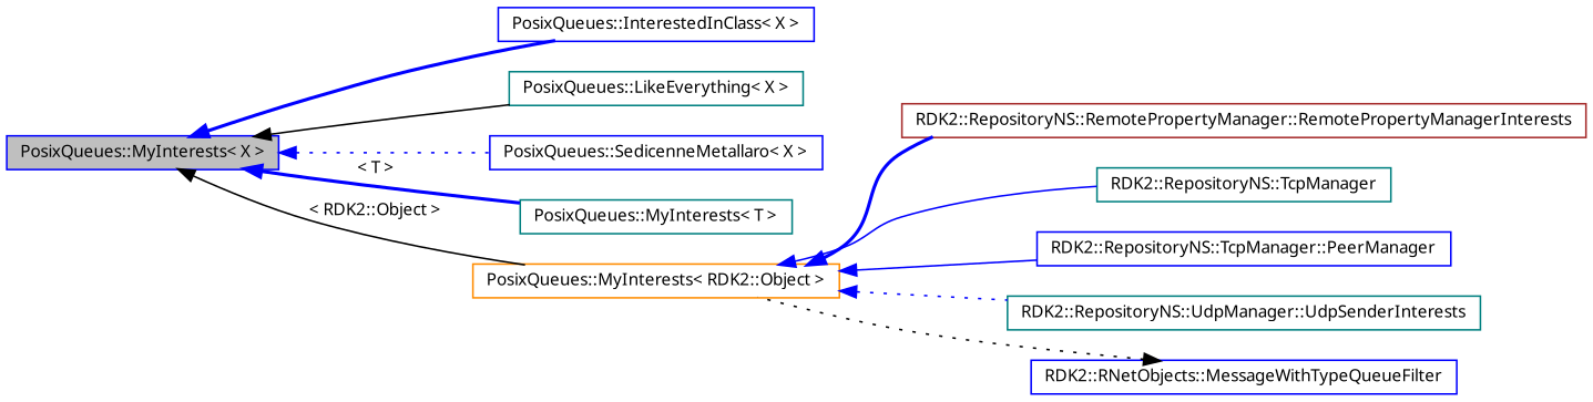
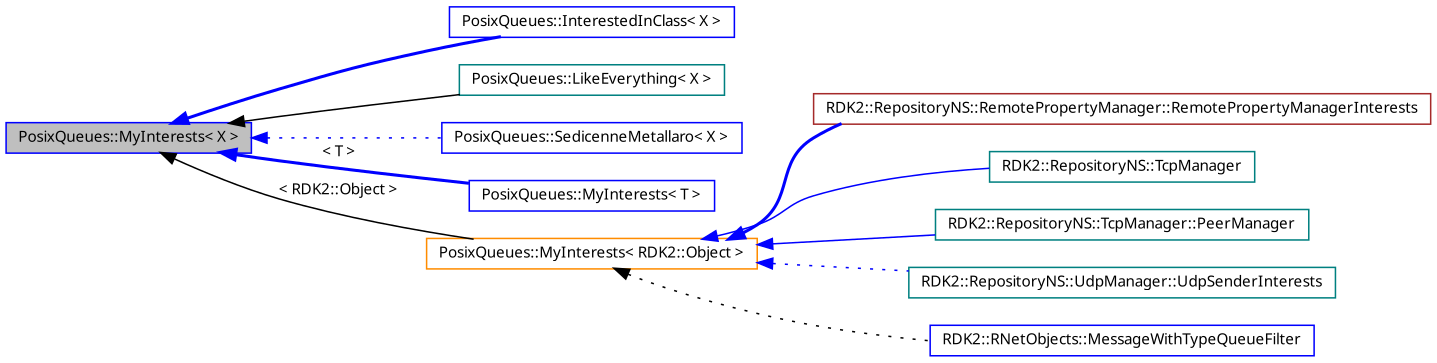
  digraph {
    rankdir=LR
    node [color=blue fillcolor=white fontname="FreeSans.ttf" fontsize=10 shape=record style=filled]
    edge [color=blue dir=back fontname="FreeSans.ttf" fontsize=10 labelfontname="FreeSans.ttf" labelfontsize=10 style=solid]
    n1 [fillcolor=grey75 fontcolor=black height=0.2 label="PosixQueues::MyInterests\< X \>" width=0.4]
    n2 [height=0.2 label="PosixQueues::InterestedInClass\< X \>" width=0.4]
    n3 [color=teal height=0.2 label="PosixQueues::LikeEverything\< X \>" width=0.4]
    n4 [height=0.2 label="PosixQueues::SedicenneMetallaro\< X \>" width=0.4]
-   n5 [color=teal height=0.2 label="PosixQueues::MyInterests\< T \>" width=0.4]
+   n5 [height=0.2 label="PosixQueues::MyInterests\< T \>" width=0.4]
    n6 [color=darkorange height=0.2 label="PosixQueues::MyInterests\< RDK2::Object \>" width=0.4]
    n7 [color=brown height=0.2 label="RDK2::RepositoryNS::RemotePropertyManager::RemotePropertyManagerInterests" width=0.4]
    n8 [color=teal height=0.2 label="RDK2::RepositoryNS::TcpManager" width=0.4]
-   n9 [height=0.2 label="RDK2::RepositoryNS::TcpManager::PeerManager" width=0.4]
+   n9 [color=teal height=0.2 label="RDK2::RepositoryNS::TcpManager::PeerManager" width=0.4]
    n10 [color=teal height=0.2 label="RDK2::RepositoryNS::UdpManager::UdpSenderInterests" width=0.4]
    n11 [height=0.2 label="RDK2::RNetObjects::MessageWithTypeQueueFilter" width=0.4]
    n1 -> n2 [style=bold]
    n1 -> n3 [color=black]
    n1 -> n4 [style=dotted]
    n1 -> n5 [label="\< T \>" style=bold]
    n1 -> n6 [color=black label="\< RDK2::Object \>"]
    n6 -> n7 [style=bold]
    n6 -> n8
    n6 -> n9
    n6 -> n10 [style=dotted]
-   n11 -> n6 [color=black style=dotted]
+   n6 -> n11 [color=black style=dotted]
  }
